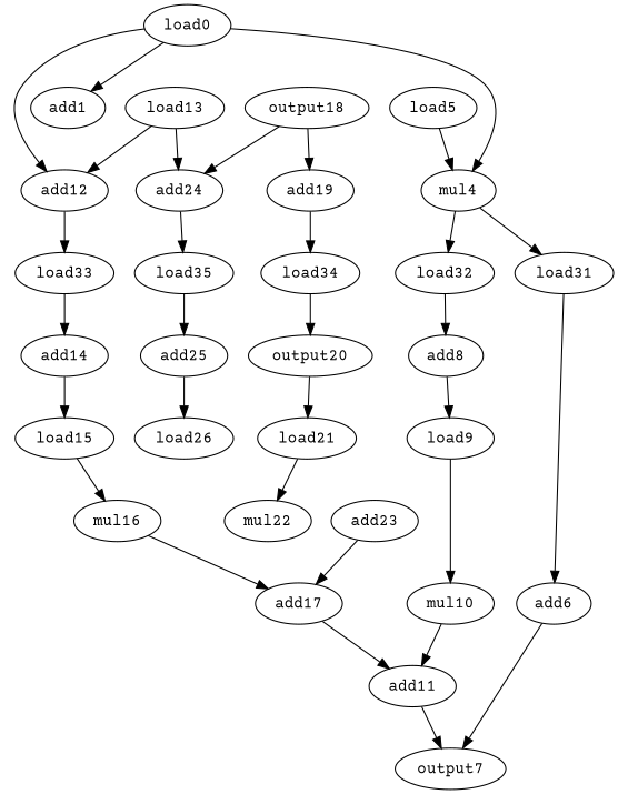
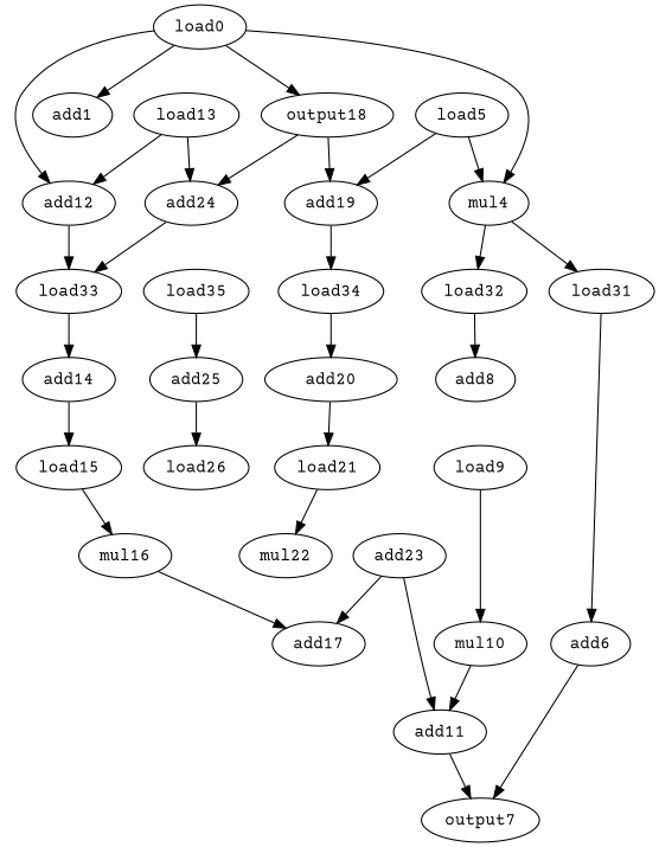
  digraph {
    fontname="Courier Prime"
    node [fontname="Courier Prime" opcode=add]
    edge [fontname="Courier Prime" operand=0]
    load0 [opcode=load]
    n2 [label=output18]
    add12
    n4 [label=mul4]
    add1
    add19
    add24
    load33 [opcode=load]
    load32 [opcode=load]
    load31 [opcode=load]
    load5 [opcode=load]
    load34 [opcode=load]
    load35 [opcode=load]
    load13 [opcode=load]
    add25
-   add20 [label=output20]
+   add20
    load21 [opcode=load]
    add14
    load26 [opcode=load]
    load15 [opcode=load]
    add8
    add6
    mul22 [opcode=mul]
    mul16 [opcode=mul]
    load9 [opcode=load]
    mul10 [opcode=mul]
    add17
    add23
    add11
    output7 [opcode=output]
+   load0 -> n2
    load0 -> add12
    load0 -> n4
    load0 -> add1
    n2 -> add19 [operand=1]
    n2 -> add24
    add12 -> load33
    n4 -> load32
    n4 -> load31
    add19 -> load34
-   add24 -> load35
+   add24 -> load33
    load33 -> add14
    load32 -> add8
    load31 -> add6
    load5 -> n4 [operand=1]
+   load5 -> add19
    load34 -> add20
    load35 -> add25
    load13 -> add12 [operand=1]
    load13 -> add24 [operand=1]
    add25 -> load26
    add20 -> load21
    load21 -> mul22
    add14 -> load15
    load15 -> mul16
-   add8 -> load9
    add6 -> output7 [operand=1]
    mul16 -> add17
    load9 -> mul10
    mul10 -> add11 [operand=1]
-   add17 -> add11
+   add23 -> add11
    add23 -> add17 [operand=1]
    add11 -> output7
  }
